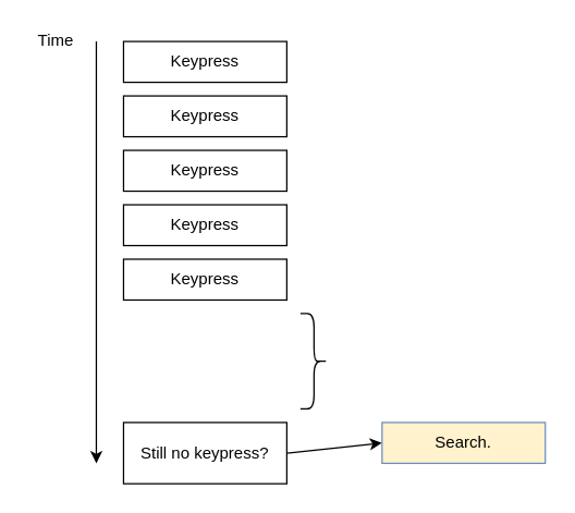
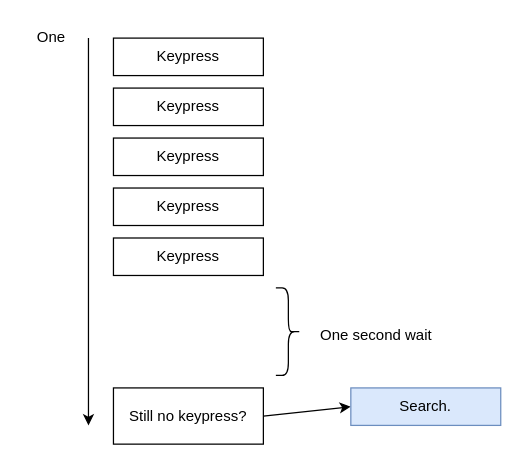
  <mxCell id="0" />
  <mxCell id="1" parent="0" />
- <mxCell id="2" value="&lt;div&gt;Time&lt;/div&gt;" style="text;html=1;align=center;verticalAlign=middle;resizable=0;points=[];autosize=1;" vertex="1" parent="1"><mxGeometry x="20" y="20" width="40" height="20" as="geometry" /></mxCell>
+ <mxCell id="2" value="&lt;div&gt;One&lt;/div&gt;" style="text;html=1;align=center;verticalAlign=middle;resizable=0;points=[];autosize=1;" vertex="1" parent="1"><mxGeometry x="20" y="20" width="40" height="20" as="geometry" /></mxCell>
  <mxCell id="3" value="" style="endArrow=classic;html=1;" edge="1" parent="1"><mxGeometry width="50" height="50" relative="1" as="geometry"><mxPoint x="70" y="30" as="sourcePoint" /><mxPoint x="70" y="340" as="targetPoint" /></mxGeometry></mxCell>
  <mxCell id="4" value="&lt;div&gt;Keypress&lt;/div&gt;" style="whiteSpace=wrap;html=1;" vertex="1" parent="1"><mxGeometry x="90" y="30" width="120" height="30" as="geometry" /></mxCell>
  <mxCell id="5" value="&lt;div&gt;Keypress&lt;/div&gt;" style="whiteSpace=wrap;html=1;" vertex="1" parent="1"><mxGeometry x="90" y="70" width="120" height="30" as="geometry" /></mxCell>
  <mxCell id="6" value="&lt;div&gt;Keypress&lt;/div&gt;" style="whiteSpace=wrap;html=1;" vertex="1" parent="1"><mxGeometry x="90" y="110" width="120" height="30" as="geometry" /></mxCell>
  <mxCell id="7" value="&lt;div&gt;Keypress&lt;/div&gt;" style="whiteSpace=wrap;html=1;" vertex="1" parent="1"><mxGeometry x="90" y="150" width="120" height="30" as="geometry" /></mxCell>
  <mxCell id="8" value="&lt;div&gt;Keypress&lt;/div&gt;" style="whiteSpace=wrap;html=1;" vertex="1" parent="1"><mxGeometry x="90" y="190" width="120" height="30" as="geometry" /></mxCell>
  <mxCell id="9" value="" style="shape=curlyBracket;whiteSpace=wrap;html=1;rounded=1;rotation=-180;" vertex="1" parent="1"><mxGeometry x="220" y="230" width="20" height="70" as="geometry" /></mxCell>
+ <mxCell id="10" value="&lt;div&gt;One second wait&lt;/div&gt;&lt;div&gt;&lt;br&gt;&lt;/div&gt;" style="text;html=1;align=center;verticalAlign=middle;resizable=0;points=[];autosize=1;" vertex="1" parent="1"><mxGeometry x="250" y="260" width="100" height="30" as="geometry" /></mxCell>
  <mxCell id="11" value="Still no keypress?" style="whiteSpace=wrap;html=1;" vertex="1" parent="1"><mxGeometry x="90" y="310" width="120" height="45" as="geometry" /></mxCell>
  <mxCell id="12" value="" style="endArrow=classic;html=1;exitX=1;exitY=0.5;exitDx=0;exitDy=0;" edge="1" parent="1" source="11"><mxGeometry width="50" height="50" relative="1" as="geometry"><mxPoint x="240" y="350" as="sourcePoint" /><mxPoint x="280" y="325" as="targetPoint" /></mxGeometry></mxCell>
- <mxCell id="13" value="Search." style="whiteSpace=wrap;html=1;fillColor=#fff2cc;strokeColor=#6c8ebf;" vertex="1" parent="1"><mxGeometry x="280" y="310" width="120" height="30" as="geometry" /></mxCell>
+ <mxCell id="13" value="Search." style="whiteSpace=wrap;html=1;fillColor=#dae8fc;strokeColor=#6c8ebf;" vertex="1" parent="1"><mxGeometry x="280" y="310" width="120" height="30" as="geometry" /></mxCell>
